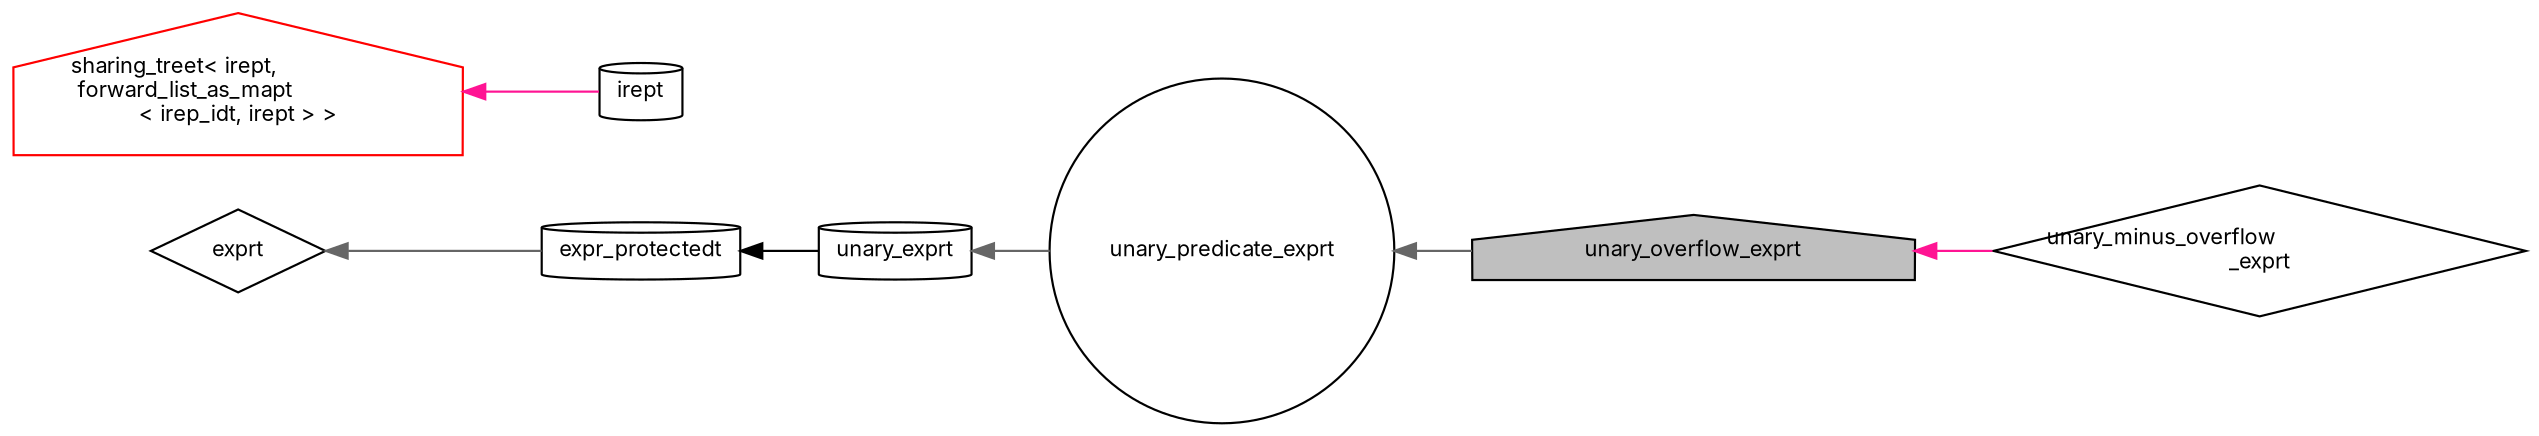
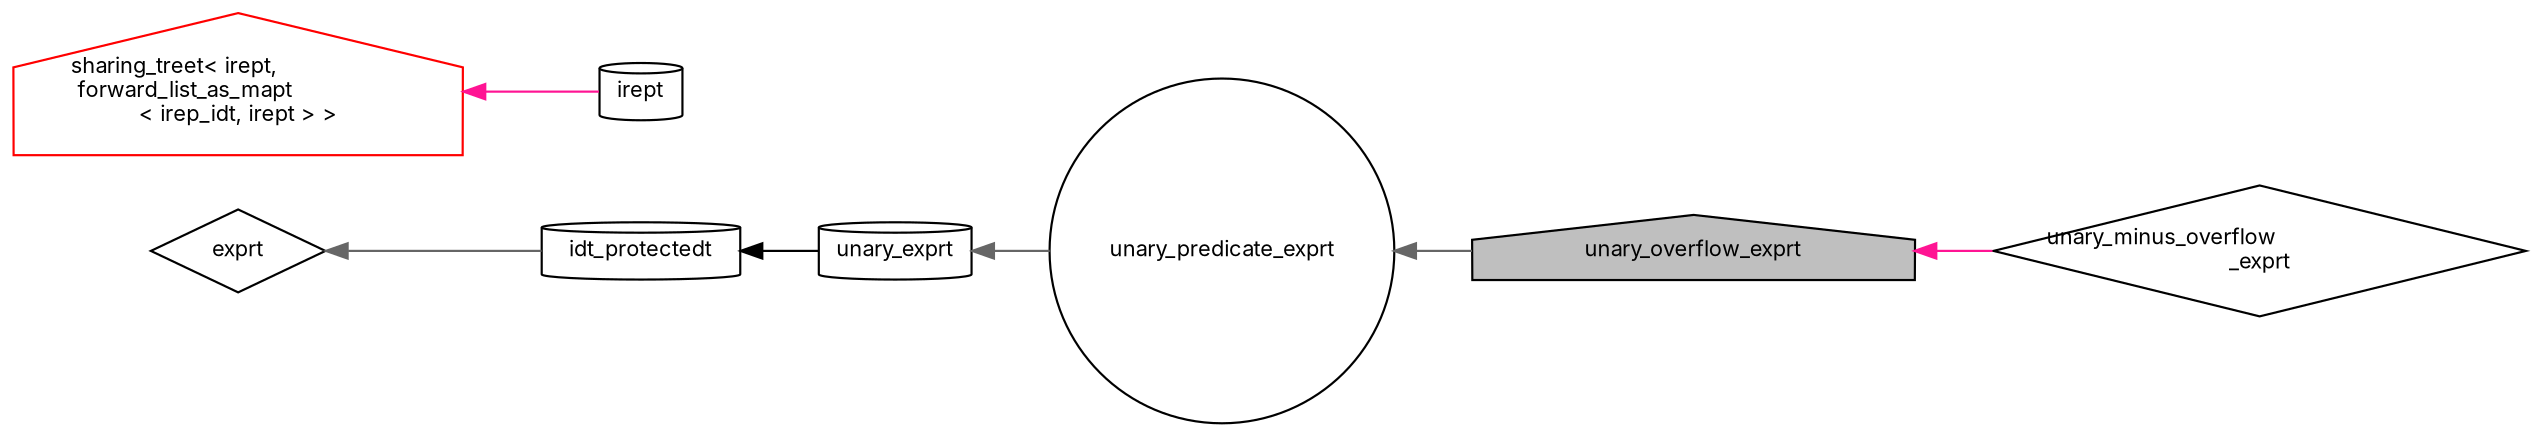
  digraph {
    fontname=Inter
    rankdir=LR
    node [color=black fontname=Inter fontsize=10 shape=cylinder]
    edge [color=gray40 dir=back fontname=Inter fontsize=10 labelfontname=Helvetica labelfontsize=10 style=solid]
    n1 [fillcolor=grey75 fontcolor=black height=0.2 label=unary_overflow_exprt shape=house style=filled width=0.4]
    n2 [height=0.2 label="unary_minus_overflow\l_exprt" shape=diamond width=0.4]
    n3 [height=0.2 label=unary_predicate_exprt shape=circle width=0.4]
    n4 [height=0.2 label=unary_exprt width=0.4]
-   n5 [height=0.2 label=expr_protectedt width=0.4]
+   n5 [height=0.2 label=idt_protectedt width=0.4]
    n6 [height=0.2 label=exprt shape=diamond width=0.4]
    n7 [height=0.2 label=irept width=0.4]
    n8 [color=red height=0.2 label="sharing_treet\< irept,\l forward_list_as_mapt\l\< irep_idt, irept \> \>" shape=house width=0.4]
    n1 -> n2 [color=deeppink]
    n3 -> n1
    n4 -> n3
    n5 -> n4 [color=black]
    n6 -> n5
    n8 -> n7 [color=deeppink]
  }
